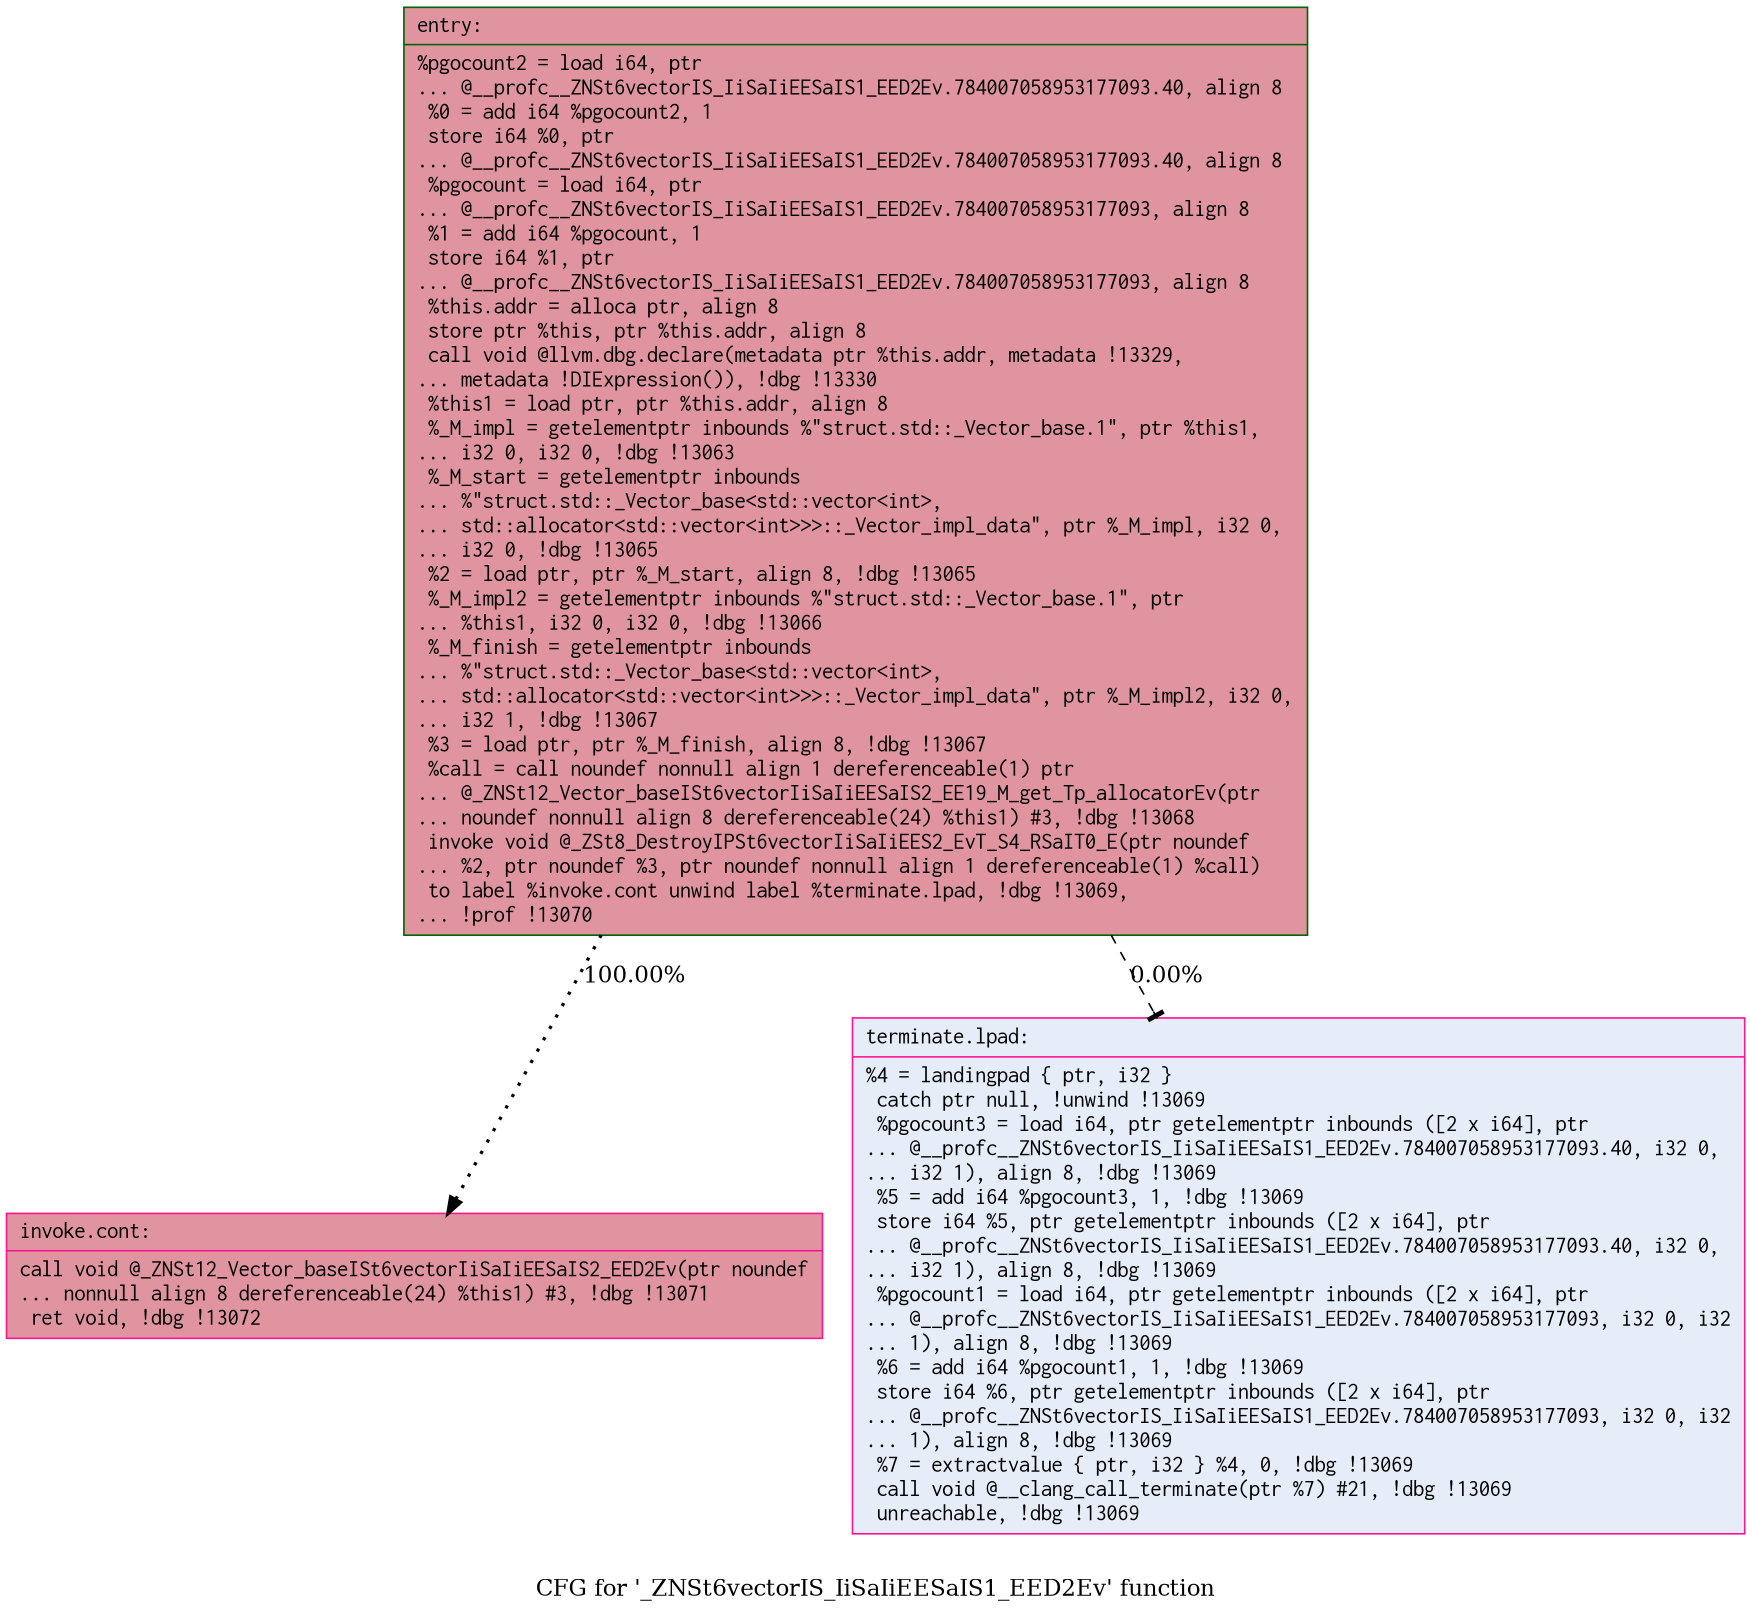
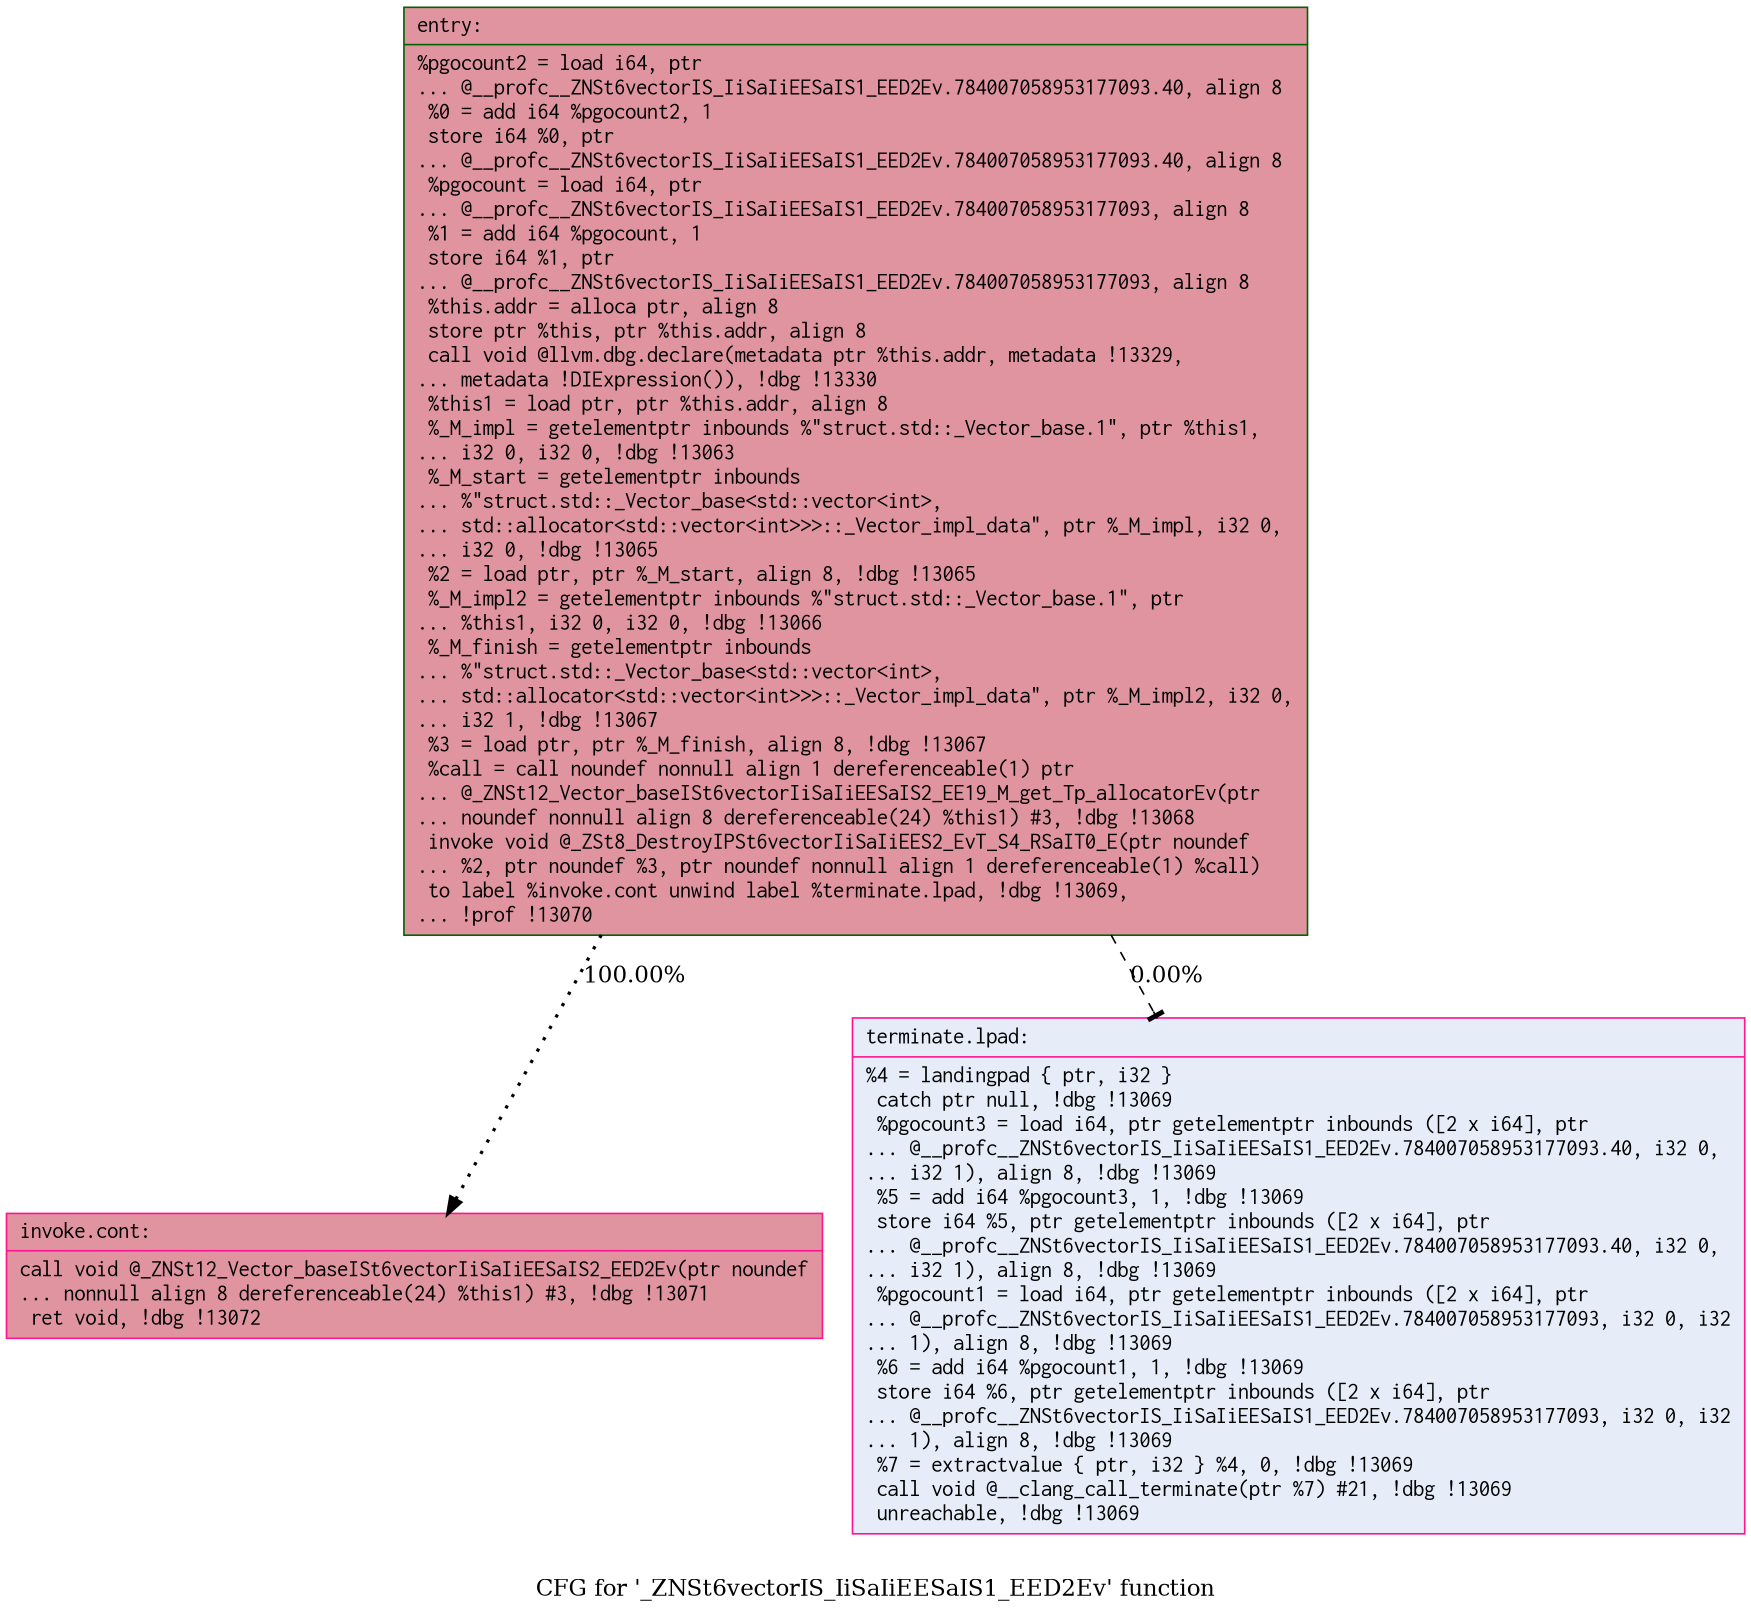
  digraph {
    label="CFG for '_ZNSt6vectorIS_IiSaIiEESaIS1_EED2Ev' function"
    node [color=deeppink fillcolor="#b70d2870" fontname=Courier shape=record style=filled]
    n1 [color=darkgreen label="{entry:\l|  %pgocount2 = load i64, ptr\l... @__profc__ZNSt6vectorIS_IiSaIiEESaIS1_EED2Ev.784007058953177093.40, align 8\l  %0 = add i64 %pgocount2, 1\l  store i64 %0, ptr\l... @__profc__ZNSt6vectorIS_IiSaIiEESaIS1_EED2Ev.784007058953177093.40, align 8\l  %pgocount = load i64, ptr\l... @__profc__ZNSt6vectorIS_IiSaIiEESaIS1_EED2Ev.784007058953177093, align 8\l  %1 = add i64 %pgocount, 1\l  store i64 %1, ptr\l... @__profc__ZNSt6vectorIS_IiSaIiEESaIS1_EED2Ev.784007058953177093, align 8\l  %this.addr = alloca ptr, align 8\l  store ptr %this, ptr %this.addr, align 8\l  call void @llvm.dbg.declare(metadata ptr %this.addr, metadata !13329,\l... metadata !DIExpression()), !dbg !13330\l  %this1 = load ptr, ptr %this.addr, align 8\l  %_M_impl = getelementptr inbounds %\"struct.std::_Vector_base.1\", ptr %this1,\l... i32 0, i32 0, !dbg !13063\l  %_M_start = getelementptr inbounds\l... %\"struct.std::_Vector_base\<std::vector\<int\>,\l... std::allocator\<std::vector\<int\>\>\>::_Vector_impl_data\", ptr %_M_impl, i32 0,\l... i32 0, !dbg !13065\l  %2 = load ptr, ptr %_M_start, align 8, !dbg !13065\l  %_M_impl2 = getelementptr inbounds %\"struct.std::_Vector_base.1\", ptr\l... %this1, i32 0, i32 0, !dbg !13066\l  %_M_finish = getelementptr inbounds\l... %\"struct.std::_Vector_base\<std::vector\<int\>,\l... std::allocator\<std::vector\<int\>\>\>::_Vector_impl_data\", ptr %_M_impl2, i32 0,\l... i32 1, !dbg !13067\l  %3 = load ptr, ptr %_M_finish, align 8, !dbg !13067\l  %call = call noundef nonnull align 1 dereferenceable(1) ptr\l... @_ZNSt12_Vector_baseISt6vectorIiSaIiEESaIS2_EE19_M_get_Tp_allocatorEv(ptr\l... noundef nonnull align 8 dereferenceable(24) %this1) #3, !dbg !13068\l  invoke void @_ZSt8_DestroyIPSt6vectorIiSaIiEES2_EvT_S4_RSaIT0_E(ptr noundef\l... %2, ptr noundef %3, ptr noundef nonnull align 1 dereferenceable(1) %call)\l          to label %invoke.cont unwind label %terminate.lpad, !dbg !13069,\l... !prof !13070\l}"]
    n2 [label="{invoke.cont:\l|  call void @_ZNSt12_Vector_baseISt6vectorIiSaIiEESaIS2_EED2Ev(ptr noundef\l... nonnull align 8 dereferenceable(24) %this1) #3, !dbg !13071\l  ret void, !dbg !13072\l}"]
-   n3 [fillcolor="#c7d7f070" label="{terminate.lpad:\l|  %4 = landingpad \{ ptr, i32 \}\l          catch ptr null, !unwind !13069\l  %pgocount3 = load i64, ptr getelementptr inbounds ([2 x i64], ptr\l... @__profc__ZNSt6vectorIS_IiSaIiEESaIS1_EED2Ev.784007058953177093.40, i32 0,\l... i32 1), align 8, !dbg !13069\l  %5 = add i64 %pgocount3, 1, !dbg !13069\l  store i64 %5, ptr getelementptr inbounds ([2 x i64], ptr\l... @__profc__ZNSt6vectorIS_IiSaIiEESaIS1_EED2Ev.784007058953177093.40, i32 0,\l... i32 1), align 8, !dbg !13069\l  %pgocount1 = load i64, ptr getelementptr inbounds ([2 x i64], ptr\l... @__profc__ZNSt6vectorIS_IiSaIiEESaIS1_EED2Ev.784007058953177093, i32 0, i32\l... 1), align 8, !dbg !13069\l  %6 = add i64 %pgocount1, 1, !dbg !13069\l  store i64 %6, ptr getelementptr inbounds ([2 x i64], ptr\l... @__profc__ZNSt6vectorIS_IiSaIiEESaIS1_EED2Ev.784007058953177093, i32 0, i32\l... 1), align 8, !dbg !13069\l  %7 = extractvalue \{ ptr, i32 \} %4, 0, !dbg !13069\l  call void @__clang_call_terminate(ptr %7) #21, !dbg !13069\l  unreachable, !dbg !13069\l}"]
+   n3 [fillcolor="#c7d7f070" label="{terminate.lpad:\l|  %4 = landingpad \{ ptr, i32 \}\l          catch ptr null, !dbg !13069\l  %pgocount3 = load i64, ptr getelementptr inbounds ([2 x i64], ptr\l... @__profc__ZNSt6vectorIS_IiSaIiEESaIS1_EED2Ev.784007058953177093.40, i32 0,\l... i32 1), align 8, !dbg !13069\l  %5 = add i64 %pgocount3, 1, !dbg !13069\l  store i64 %5, ptr getelementptr inbounds ([2 x i64], ptr\l... @__profc__ZNSt6vectorIS_IiSaIiEESaIS1_EED2Ev.784007058953177093.40, i32 0,\l... i32 1), align 8, !dbg !13069\l  %pgocount1 = load i64, ptr getelementptr inbounds ([2 x i64], ptr\l... @__profc__ZNSt6vectorIS_IiSaIiEESaIS1_EED2Ev.784007058953177093, i32 0, i32\l... 1), align 8, !dbg !13069\l  %6 = add i64 %pgocount1, 1, !dbg !13069\l  store i64 %6, ptr getelementptr inbounds ([2 x i64], ptr\l... @__profc__ZNSt6vectorIS_IiSaIiEESaIS1_EED2Ev.784007058953177093, i32 0, i32\l... 1), align 8, !dbg !13069\l  %7 = extractvalue \{ ptr, i32 \} %4, 0, !dbg !13069\l  call void @__clang_call_terminate(ptr %7) #21, !dbg !13069\l  unreachable, !dbg !13069\l}"]
    n1 -> n2 [label="100.00%" penwidth=2.00 style=dotted arrowhead=normal]
    n1 -> n3 [label="0.00%" penwidth=1.00 style=dashed arrowhead=tee]
  }
